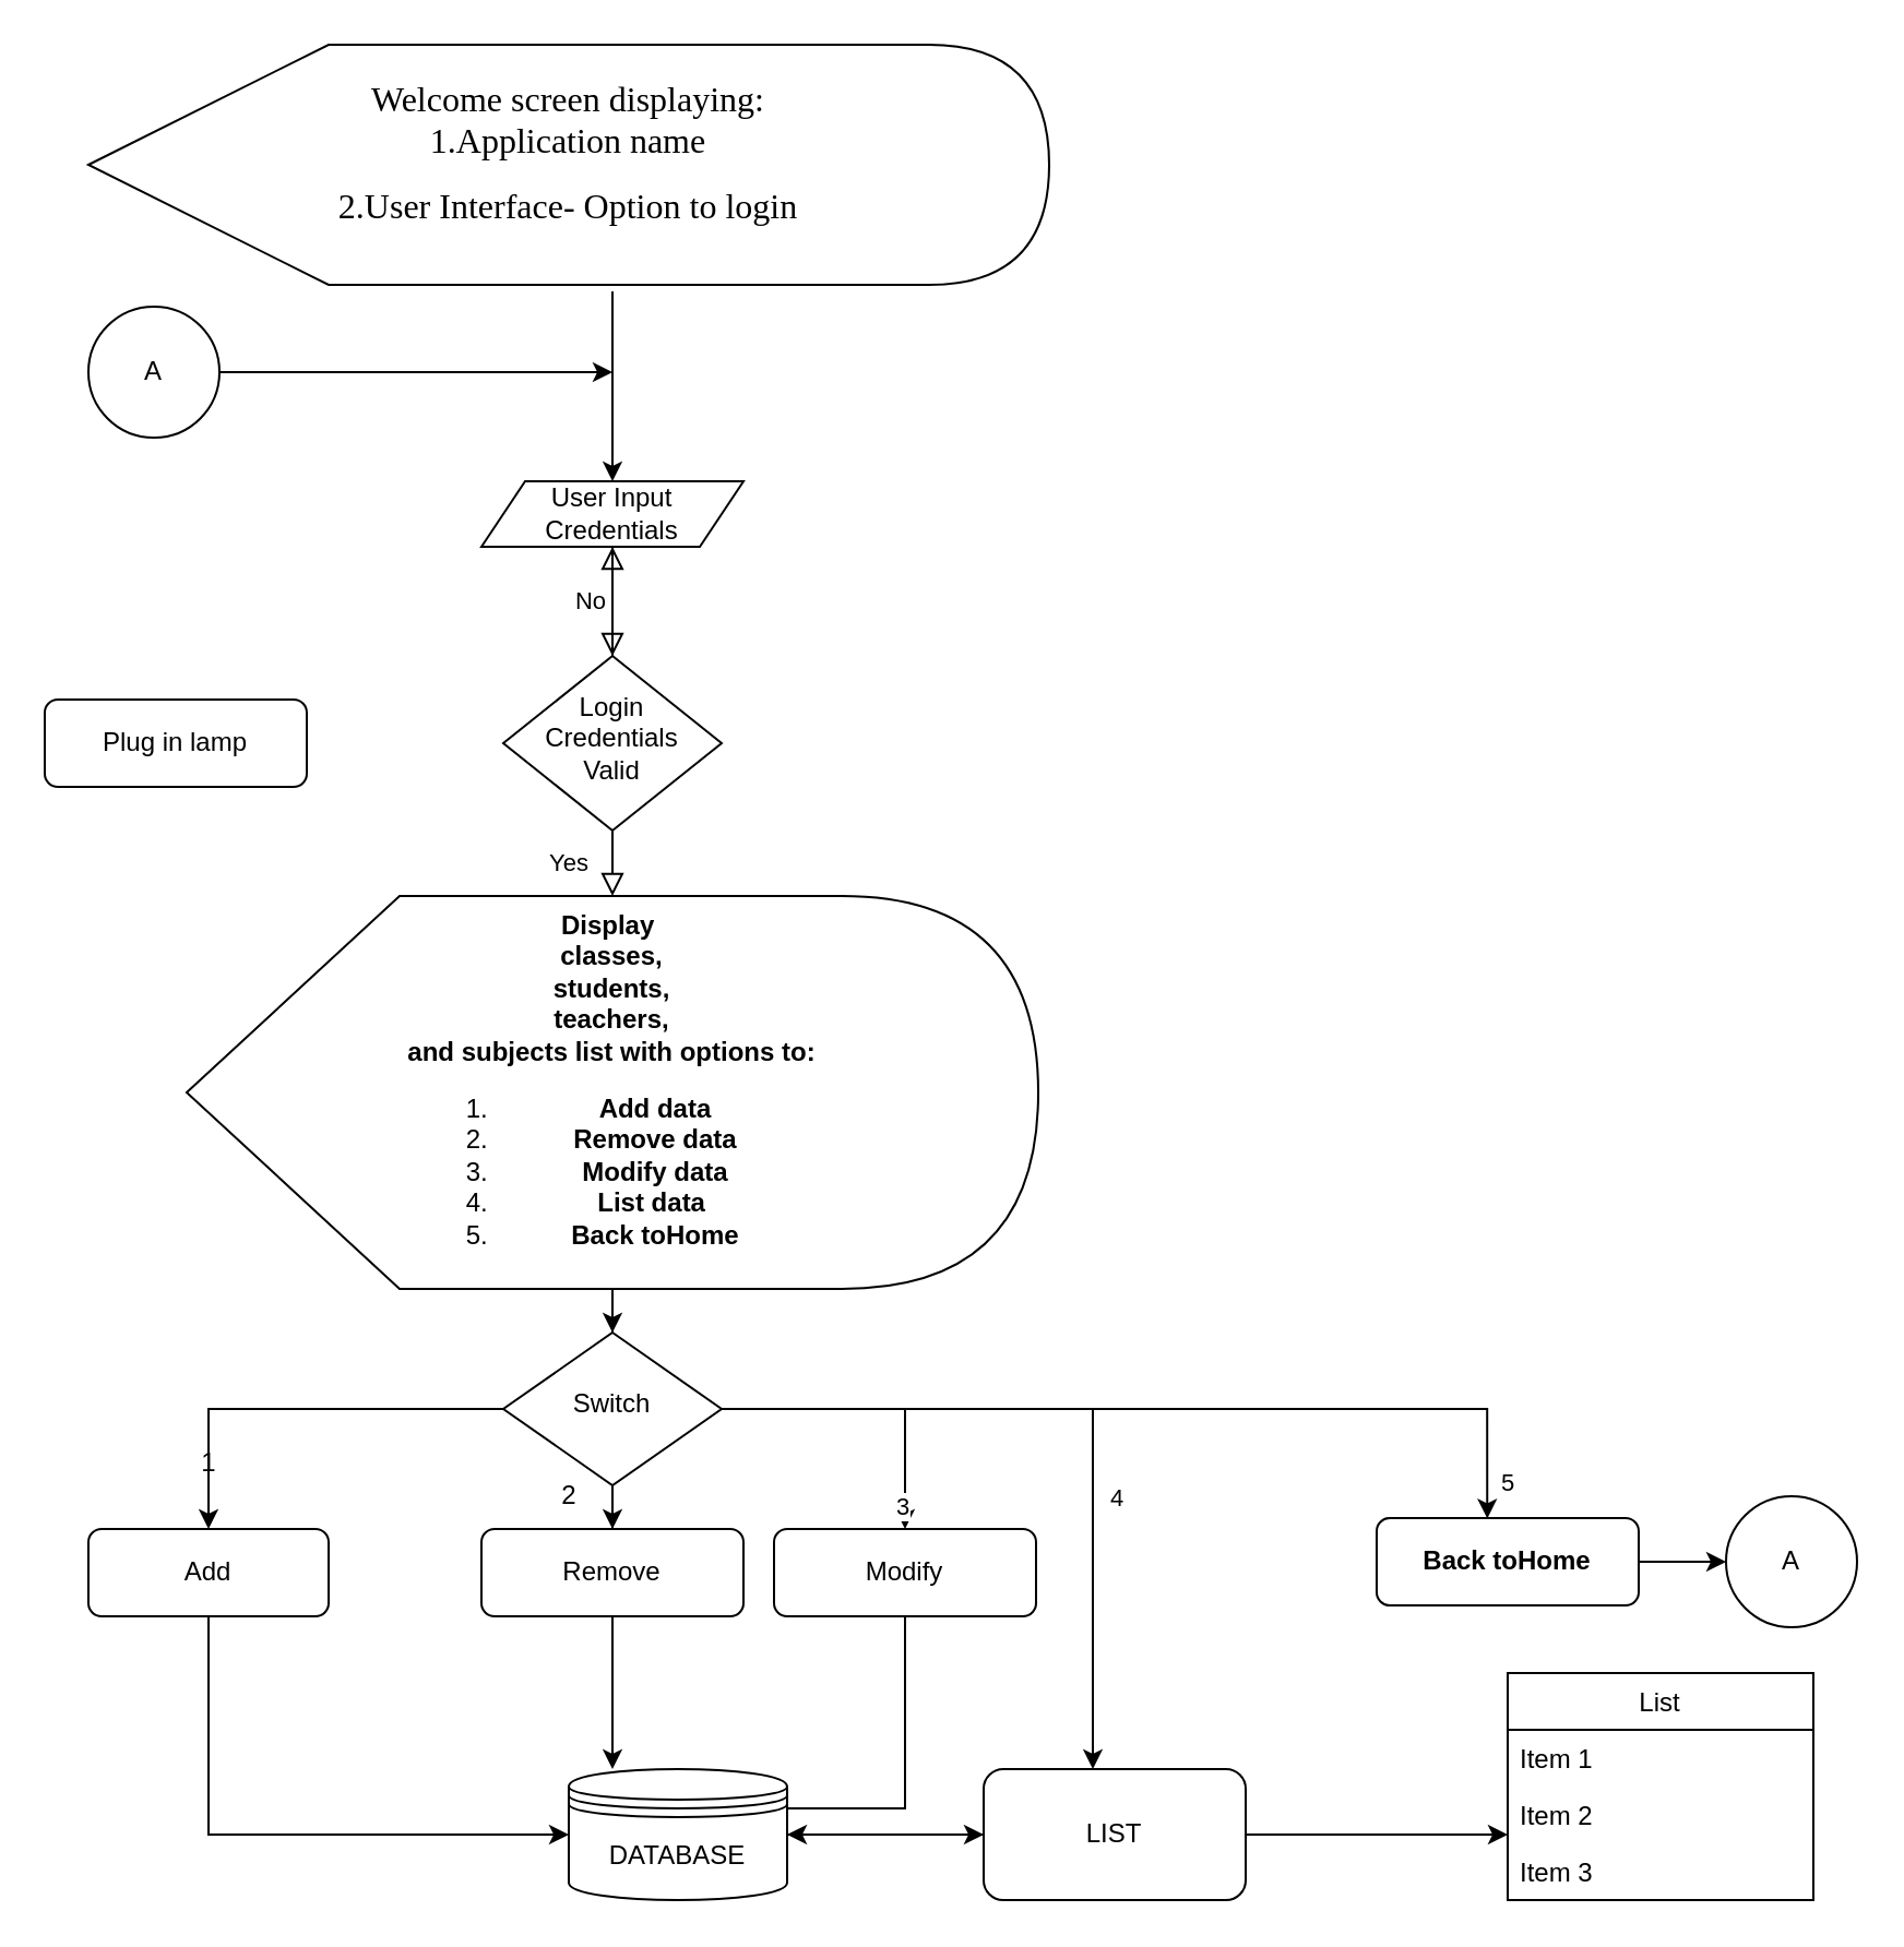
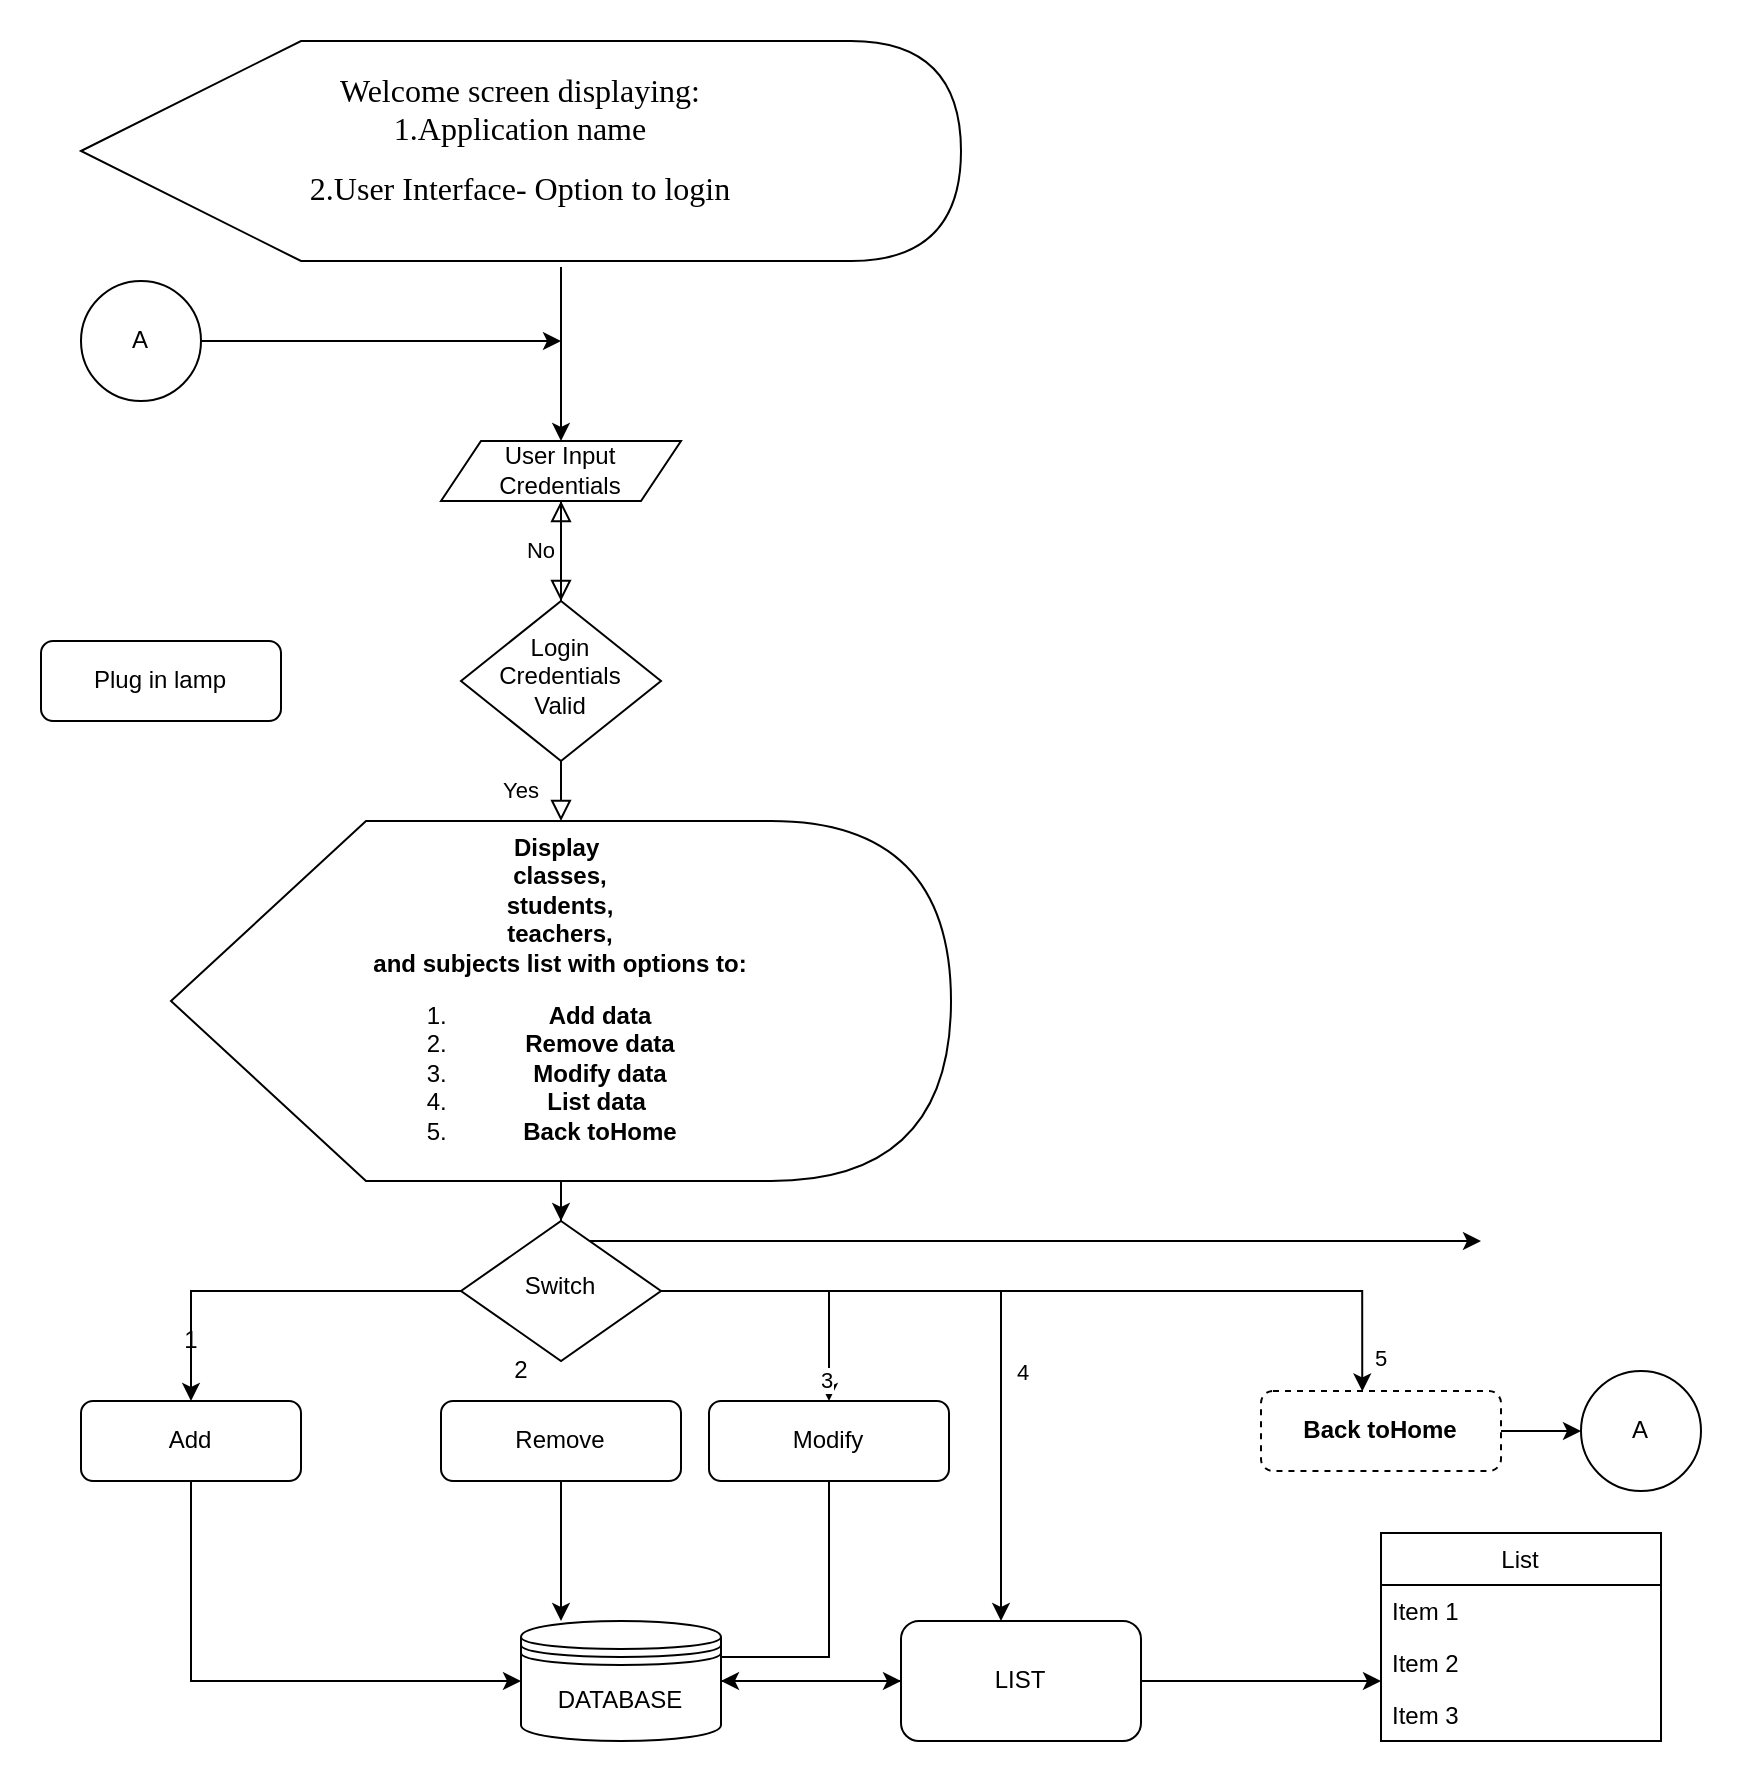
  <mxCell id="0" />
  <mxCell id="1" parent="0" />
  <mxCell id="2" value="" style="rounded=0;html=1;jettySize=auto;orthogonalLoop=1;fontSize=11;endArrow=block;endFill=0;endSize=8;strokeWidth=1;shadow=0;labelBackgroundColor=none;edgeStyle=orthogonalEdgeStyle;" parent="1" target="5" edge="1"><mxGeometry relative="1" as="geometry"><mxPoint x="280" y="250" as="sourcePoint" /><Array as="points"><mxPoint x="280" y="260" /></Array></mxGeometry></mxCell>
  <mxCell id="3" value="Yes" style="rounded=0;html=1;jettySize=auto;orthogonalLoop=1;fontSize=11;endArrow=block;endFill=0;endSize=8;strokeWidth=1;shadow=0;labelBackgroundColor=none;edgeStyle=orthogonalEdgeStyle;" parent="1" source="5" target="23" edge="1"><mxGeometry y="20" relative="1" as="geometry"><mxPoint as="offset" /><mxPoint x="280" y="410" as="targetPoint" /></mxGeometry></mxCell>
  <mxCell id="4" value="No" style="edgeStyle=orthogonalEdgeStyle;rounded=0;html=1;jettySize=auto;orthogonalLoop=1;fontSize=11;endArrow=block;endFill=0;endSize=8;strokeWidth=1;shadow=0;labelBackgroundColor=none;" parent="1" source="5" target="13" edge="1"><mxGeometry y="10" relative="1" as="geometry"><mxPoint as="offset" /></mxGeometry></mxCell>
  <mxCell id="5" value="Login&lt;br&gt;Credentials&lt;br&gt;Valid" style="rhombus;whiteSpace=wrap;html=1;shadow=0;fontFamily=Helvetica;fontSize=12;align=center;strokeWidth=1;spacing=6;spacingTop=-4;" parent="1" vertex="1"><mxGeometry x="230" y="300" width="100" height="80" as="geometry" /></mxCell>
  <mxCell id="6" value="Plug in lamp" style="rounded=1;whiteSpace=wrap;html=1;fontSize=12;glass=0;strokeWidth=1;shadow=0;" parent="1" vertex="1"><mxGeometry x="20" y="320" width="120" height="40" as="geometry" /></mxCell>
  <mxCell id="7" value="" style="edgeStyle=orthogonalEdgeStyle;rounded=0;orthogonalLoop=1;jettySize=auto;html=1;" edge="1" parent="1" source="8" target="30"><mxGeometry relative="1" as="geometry"><Array as="points"><mxPoint x="280" y="810" /><mxPoint x="280" y="810" /></Array></mxGeometry></mxCell>
  <mxCell id="8" value="Remove" style="rounded=1;whiteSpace=wrap;html=1;fontSize=12;glass=0;strokeWidth=1;shadow=0;" parent="1" vertex="1"><mxGeometry x="220" y="700" width="120" height="40" as="geometry" /></mxCell>
  <mxCell id="9" value="&lt;span style=&quot;font-family: &amp;#34;times new roman&amp;#34; , serif ; font-size: 12pt&quot;&gt;Welcome screen displaying:&lt;br&gt;&lt;/span&gt;&lt;span style=&quot;font-family: &amp;#34;times new roman&amp;#34; , serif ; font-size: 12pt&quot;&gt;1.Application name&lt;br&gt;&lt;/span&gt;&lt;p class=&quot;MsoNormal&quot; align=&quot;center&quot;&gt;&lt;span style=&quot;font-size: 12pt ; line-height: 107% ; font-family: &amp;#34;times new roman&amp;#34; , serif&quot;&gt;2.User Interface- Option to login&lt;/span&gt;&lt;/p&gt;&lt;p class=&quot;MsoNormal&quot; align=&quot;center&quot;&gt;&lt;span style=&quot;font-size: 12pt ; line-height: 107% ; font-family: &amp;#34;times new roman&amp;#34; , serif&quot;&gt;&lt;/span&gt;&lt;/p&gt;" style="shape=display;whiteSpace=wrap;html=1;" vertex="1" parent="1"><mxGeometry x="40" y="20" width="440" height="110" as="geometry" /></mxCell>
  <mxCell id="10" value="" style="edgeStyle=orthogonalEdgeStyle;rounded=0;orthogonalLoop=1;jettySize=auto;html=1;" edge="1" parent="1"><mxGeometry relative="1" as="geometry"><mxPoint x="280" y="133" as="sourcePoint" /><mxPoint x="280" y="220" as="targetPoint" /><Array as="points"><mxPoint x="280" y="150" /><mxPoint x="280" y="150" /></Array></mxGeometry></mxCell>
  <mxCell id="11" style="edgeStyle=orthogonalEdgeStyle;rounded=0;orthogonalLoop=1;jettySize=auto;html=1;" edge="1" parent="1" source="12"><mxGeometry relative="1" as="geometry"><mxPoint x="280" y="170" as="targetPoint" /></mxGeometry></mxCell>
  <mxCell id="12" value="A" style="ellipse;whiteSpace=wrap;html=1;aspect=fixed;" vertex="1" parent="1"><mxGeometry x="40" y="140" width="60" height="60" as="geometry" /></mxCell>
  <mxCell id="13" value="User Input Credentials" style="shape=parallelogram;perimeter=parallelogramPerimeter;whiteSpace=wrap;html=1;fixedSize=1;" vertex="1" parent="1"><mxGeometry x="220" y="220" width="120" height="30" as="geometry" /></mxCell>
  <mxCell id="14" style="edgeStyle=orthogonalEdgeStyle;rounded=0;orthogonalLoop=1;jettySize=auto;html=1;entryX=0.5;entryY=0;entryDx=0;entryDy=0;" edge="1" parent="1" source="21" target="25"><mxGeometry relative="1" as="geometry"><mxPoint x="480" y="670" as="targetPoint" /></mxGeometry></mxCell>
  <mxCell id="15" value="3" style="edgeLabel;html=1;align=center;verticalAlign=middle;resizable=0;points=[];" vertex="1" connectable="0" parent="14"><mxGeometry x="0.839" y="-2" relative="1" as="geometry"><mxPoint as="offset" /></mxGeometry></mxCell>
  <mxCell id="16" style="edgeStyle=orthogonalEdgeStyle;rounded=0;orthogonalLoop=1;jettySize=auto;html=1;entryX=0.422;entryY=0.005;entryDx=0;entryDy=0;entryPerimeter=0;" edge="1" parent="1" source="21" target="36"><mxGeometry relative="1" as="geometry"><mxPoint x="680" y="690" as="targetPoint" /></mxGeometry></mxCell>
  <mxCell id="17" value="4" style="edgeLabel;html=1;align=center;verticalAlign=middle;resizable=0;points=[];" vertex="1" connectable="0" parent="16"><mxGeometry x="0.854" y="1" relative="1" as="geometry"><mxPoint x="-171" y="19" as="offset" /></mxGeometry></mxCell>
- <mxCell id="18" value="" style="edgeStyle=orthogonalEdgeStyle;rounded=0;orthogonalLoop=1;jettySize=auto;html=1;" edge="1" parent="1" source="21" target="8"><mxGeometry relative="1" as="geometry" /></mxCell>
+ <mxCell id="18" value="" style="edgeStyle=orthogonalEdgeStyle;rounded=0;orthogonalLoop=1;jettySize=auto;html=1;" edge="1" parent="1" source="21" target="41"><mxGeometry relative="1" as="geometry" /></mxCell>
  <mxCell id="19" style="edgeStyle=orthogonalEdgeStyle;rounded=0;orthogonalLoop=1;jettySize=auto;html=1;exitX=1;exitY=0.5;exitDx=0;exitDy=0;" edge="1" parent="1" source="21" target="40"><mxGeometry relative="1" as="geometry"><mxPoint x="820" y="645" as="targetPoint" /><Array as="points"><mxPoint x="500" y="645" /></Array></mxGeometry></mxCell>
  <mxCell id="20" value="" style="edgeStyle=orthogonalEdgeStyle;rounded=0;orthogonalLoop=1;jettySize=auto;html=1;entryX=0.5;entryY=0;entryDx=0;entryDy=0;" edge="1" parent="1" source="21" target="27"><mxGeometry relative="1" as="geometry"><mxPoint x="150" y="625" as="targetPoint" /></mxGeometry></mxCell>
  <mxCell id="21" value="Switch" style="rhombus;whiteSpace=wrap;html=1;shadow=0;fontFamily=Helvetica;fontSize=12;align=center;strokeWidth=1;spacing=6;spacingTop=-4;" vertex="1" parent="1"><mxGeometry x="230" y="610" width="100" height="70" as="geometry" /></mxCell>
  <mxCell id="22" style="edgeStyle=orthogonalEdgeStyle;rounded=0;orthogonalLoop=1;jettySize=auto;html=1;entryX=0.5;entryY=0;entryDx=0;entryDy=0;" edge="1" parent="1" source="23" target="21"><mxGeometry relative="1" as="geometry"><mxPoint x="275" y="530" as="targetPoint" /></mxGeometry></mxCell>
  <mxCell id="23" value="&lt;div style=&quot;&quot;&gt;&lt;span&gt;&lt;b&gt;Display&amp;nbsp;&lt;/b&gt;&lt;/span&gt;&lt;/div&gt;&lt;b&gt;&lt;span&gt;&lt;div style=&quot;&quot;&gt;&lt;span&gt;classes,&lt;/span&gt;&lt;/div&gt;&lt;/span&gt;&lt;span&gt;&lt;div style=&quot;&quot;&gt;&lt;span&gt;students,&lt;/span&gt;&lt;/div&gt;&lt;/span&gt;&lt;span&gt;&lt;div style=&quot;&quot;&gt;&lt;span&gt;teachers,&lt;/span&gt;&lt;/div&gt;&lt;/span&gt;&lt;span&gt;&lt;div style=&quot;&quot;&gt;&lt;span&gt;and subjects&amp;nbsp;&lt;/span&gt;&lt;span&gt;list with options to:&lt;/span&gt;&lt;/div&gt;&lt;/span&gt;&lt;/b&gt;&lt;ol&gt;&lt;li style=&quot;&quot;&gt;&lt;span&gt;&lt;b&gt;Add data&lt;/b&gt;&lt;/span&gt;&lt;/li&gt;&lt;li style=&quot;&quot;&gt;&lt;span&gt;&lt;b&gt;Remove data&lt;/b&gt;&lt;/span&gt;&lt;/li&gt;&lt;li style=&quot;&quot;&gt;&lt;span&gt;&lt;b&gt;Modify data&lt;/b&gt;&lt;/span&gt;&lt;/li&gt;&lt;li style=&quot;&quot;&gt;&lt;span&gt;&lt;b&gt;List data&amp;nbsp;&lt;/b&gt;&lt;/span&gt;&lt;/li&gt;&lt;li style=&quot;&quot;&gt;&lt;b&gt;Back toHome&lt;/b&gt;&lt;/li&gt;&lt;/ol&gt;" style="shape=display;whiteSpace=wrap;html=1;align=center;verticalAlign=top;horizontal=1;labelPosition=center;verticalLabelPosition=middle;" vertex="1" parent="1"><mxGeometry x="85" y="410" width="390" height="180" as="geometry" /></mxCell>
  <mxCell id="24" value="" style="edgeStyle=orthogonalEdgeStyle;rounded=0;orthogonalLoop=1;jettySize=auto;html=1;entryX=1;entryY=0.3;entryDx=0;entryDy=0;endArrow=none;" edge="1" parent="1" source="25" target="30"><mxGeometry relative="1" as="geometry"><mxPoint x="414" y="810" as="targetPoint" /></mxGeometry></mxCell>
  <mxCell id="25" value="Modify" style="rounded=1;whiteSpace=wrap;html=1;fontSize=12;glass=0;strokeWidth=1;shadow=0;" vertex="1" parent="1"><mxGeometry x="354" y="700" width="120" height="40" as="geometry" /></mxCell>
  <mxCell id="26" style="edgeStyle=orthogonalEdgeStyle;rounded=0;orthogonalLoop=1;jettySize=auto;html=1;entryX=0;entryY=0.5;entryDx=0;entryDy=0;" edge="1" parent="1" source="27" target="30"><mxGeometry relative="1" as="geometry"><Array as="points"><mxPoint x="95" y="840" /></Array></mxGeometry></mxCell>
  <mxCell id="27" value="Add" style="rounded=1;whiteSpace=wrap;html=1;fontSize=12;glass=0;strokeWidth=1;shadow=0;" vertex="1" parent="1"><mxGeometry x="40" y="700" width="110" height="40" as="geometry" /></mxCell>
  <mxCell id="28" value="" style="edgeStyle=orthogonalEdgeStyle;rounded=0;orthogonalLoop=1;jettySize=auto;html=1;entryX=0;entryY=0.846;entryDx=0;entryDy=0;entryPerimeter=0;startArrow=none;" edge="1" parent="1" source="40" target="33"><mxGeometry relative="1" as="geometry"><mxPoint x="310" y="1010" as="targetPoint" /></mxGeometry></mxCell>
  <mxCell id="29" style="edgeStyle=none;rounded=1;orthogonalLoop=1;jettySize=auto;html=1;" edge="1" parent="1" source="30"><mxGeometry relative="1" as="geometry"><mxPoint x="450" y="840" as="targetPoint" /></mxGeometry></mxCell>
  <mxCell id="30" value="DATABASE" style="shape=datastore;whiteSpace=wrap;html=1;" vertex="1" parent="1"><mxGeometry x="260" y="810" width="100" height="60" as="geometry" /></mxCell>
  <mxCell id="31" value="List" style="swimlane;fontStyle=0;childLayout=stackLayout;horizontal=1;startSize=26;horizontalStack=0;resizeParent=1;resizeParentMax=0;resizeLast=0;collapsible=1;marginBottom=0;" vertex="1" parent="1"><mxGeometry x="690" y="766" width="140" height="104" as="geometry" /></mxCell>
  <mxCell id="32" value="Item 1" style="text;strokeColor=none;fillColor=none;align=left;verticalAlign=top;spacingLeft=4;spacingRight=4;overflow=hidden;rotatable=0;points=[[0,0.5],[1,0.5]];portConstraint=eastwest;" vertex="1" parent="31"><mxGeometry y="26" width="140" height="26" as="geometry" /></mxCell>
  <mxCell id="33" value="Item 2" style="text;strokeColor=none;fillColor=none;align=left;verticalAlign=top;spacingLeft=4;spacingRight=4;overflow=hidden;rotatable=0;points=[[0,0.5],[1,0.5]];portConstraint=eastwest;" vertex="1" parent="31"><mxGeometry y="52" width="140" height="26" as="geometry" /></mxCell>
  <mxCell id="34" value="Item 3" style="text;strokeColor=none;fillColor=none;align=left;verticalAlign=top;spacingLeft=4;spacingRight=4;overflow=hidden;rotatable=0;points=[[0,0.5],[1,0.5]];portConstraint=eastwest;" vertex="1" parent="31"><mxGeometry y="78" width="140" height="26" as="geometry" /></mxCell>
  <mxCell id="35" value="" style="edgeStyle=none;rounded=1;orthogonalLoop=1;jettySize=auto;html=1;" edge="1" parent="1" source="36" target="42"><mxGeometry relative="1" as="geometry" /></mxCell>
- <mxCell id="36" value="&lt;b&gt;Back toHome&lt;/b&gt;" style="rounded=1;whiteSpace=wrap;html=1;fontSize=12;glass=0;strokeWidth=1;shadow=0;" vertex="1" parent="1"><mxGeometry x="630" y="695" width="120" height="40" as="geometry" /></mxCell>
+ <mxCell id="36" value="&lt;b&gt;Back toHome&lt;/b&gt;" style="rounded=1;whiteSpace=wrap;html=1;fontSize=12;glass=0;strokeWidth=1;shadow=0;dashed=1;" vertex="1" parent="1"><mxGeometry x="630" y="695" width="120" height="40" as="geometry" /></mxCell>
  <mxCell id="37" value="2" style="text;html=1;align=center;verticalAlign=middle;resizable=0;points=[];autosize=1;strokeColor=none;fillColor=none;" vertex="1" parent="1"><mxGeometry x="250" y="675" width="20" height="20" as="geometry" /></mxCell>
  <mxCell id="38" value="1" style="text;html=1;align=center;verticalAlign=middle;resizable=0;points=[];autosize=1;strokeColor=none;fillColor=none;" vertex="1" parent="1"><mxGeometry x="85" y="660" width="20" height="20" as="geometry" /></mxCell>
  <mxCell id="39" value="" style="rounded=1;orthogonalLoop=1;jettySize=auto;html=1;" edge="1" parent="1" source="40" target="30"><mxGeometry relative="1" as="geometry" /></mxCell>
  <mxCell id="40" value="&lt;span&gt;LIST&lt;/span&gt;" style="rounded=1;whiteSpace=wrap;html=1;verticalAlign=middle;" vertex="1" parent="1"><mxGeometry x="450" y="810" width="120" height="60" as="geometry" /></mxCell>
  <mxCell id="41" value="5" style="edgeLabel;html=1;align=center;verticalAlign=middle;resizable=0;points=[];" vertex="1" connectable="0" parent="1"><mxGeometry x="740" y="620" as="geometry"><mxPoint x="-51" y="58" as="offset" /></mxGeometry></mxCell>
  <mxCell id="42" value="A" style="ellipse;whiteSpace=wrap;html=1;aspect=fixed;" vertex="1" parent="1"><mxGeometry x="790" y="685" width="60" height="60" as="geometry" /></mxCell>
